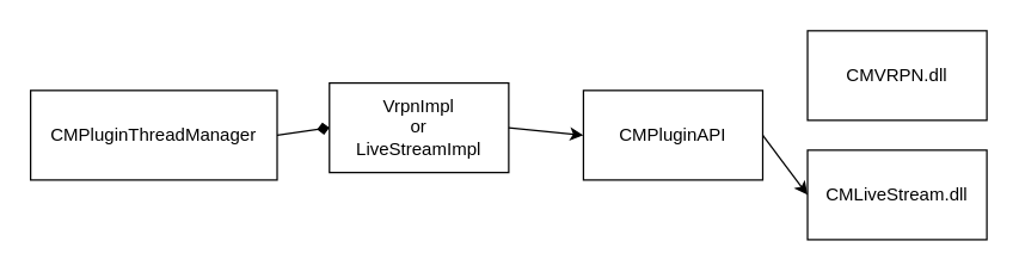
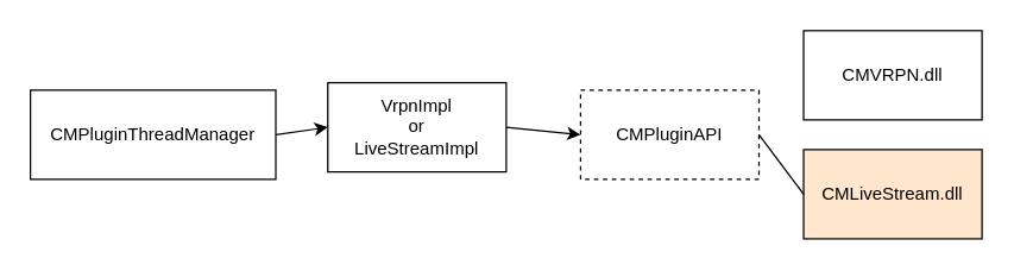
  <mxCell id="0" />
  <mxCell id="1" parent="0" />
- <mxCell id="2" value="CMPluginAPI" style="rounded=0;whiteSpace=wrap;html=1;" parent="1" vertex="1"><mxGeometry x="390" y="60" width="120" height="60" as="geometry" /></mxCell>
+ <mxCell id="2" value="CMPluginAPI" style="rounded=0;whiteSpace=wrap;html=1;dashed=1;" parent="1" vertex="1"><mxGeometry x="390" y="60" width="120" height="60" as="geometry" /></mxCell>
  <mxCell id="3" value="VrpnImpl&lt;br&gt;or&lt;br&gt;LiveStreamImpl" style="rounded=0;whiteSpace=wrap;html=1;" parent="1" vertex="1"><mxGeometry x="220" y="55" width="120" height="60" as="geometry" /></mxCell>
- <mxCell id="4" value="CMLiveStream.dll" style="rounded=0;whiteSpace=wrap;html=1;" parent="1" vertex="1"><mxGeometry x="540" y="100" width="120" height="60" as="geometry" /></mxCell>
+ <mxCell id="4" value="CMLiveStream.dll" style="rounded=0;whiteSpace=wrap;html=1;fillColor=#ffe6cc;" parent="1" vertex="1"><mxGeometry x="540" y="100" width="120" height="60" as="geometry" /></mxCell>
  <mxCell id="5" value="CMPluginThreadManager" style="rounded=0;whiteSpace=wrap;html=1;" parent="1" vertex="1"><mxGeometry x="20" y="60" width="165" height="60" as="geometry" /></mxCell>
  <mxCell id="6" value="CMVRPN.dll" style="rounded=0;whiteSpace=wrap;html=1;" vertex="1" parent="1"><mxGeometry x="540" y="20" width="120" height="60" as="geometry" /></mxCell>
- <mxCell id="7" value="" style="endArrow=diamond;html=1;rounded=0;exitX=1;exitY=0.5;exitDx=0;exitDy=0;entryX=0;entryY=0.5;entryDx=0;entryDy=0;" edge="1" parent="1" source="5" target="3"><mxGeometry width="50" height="50" relative="1" as="geometry"><mxPoint x="200" y="220" as="sourcePoint" /><mxPoint x="250" y="170" as="targetPoint" /></mxGeometry></mxCell>
+ <mxCell id="7" value="" style="endArrow=classic;html=1;rounded=0;exitX=1;exitY=0.5;exitDx=0;exitDy=0;entryX=0;entryY=0.5;entryDx=0;entryDy=0;" edge="1" parent="1" source="5" target="3"><mxGeometry width="50" height="50" relative="1" as="geometry"><mxPoint x="200" y="220" as="sourcePoint" /><mxPoint x="250" y="170" as="targetPoint" /></mxGeometry></mxCell>
  <mxCell id="8" value="" style="endArrow=classic;html=1;rounded=0;exitX=1;exitY=0.5;exitDx=0;exitDy=0;entryX=0;entryY=0.5;entryDx=0;entryDy=0;" edge="1" parent="1" source="3" target="2"><mxGeometry width="50" height="50" relative="1" as="geometry"><mxPoint x="440" y="230" as="sourcePoint" /><mxPoint x="490" y="180" as="targetPoint" /></mxGeometry></mxCell>
- <mxCell id="9" value="" style="endArrow=classic;html=1;rounded=0;exitX=1;exitY=0.5;exitDx=0;exitDy=0;entryX=0;entryY=0.5;entryDx=0;entryDy=0;" edge="1" parent="1" source="2" target="4"><mxGeometry width="50" height="50" relative="1" as="geometry"><mxPoint x="440" y="300" as="sourcePoint" /><mxPoint x="490" y="250" as="targetPoint" /></mxGeometry></mxCell>
+ <mxCell id="9" value="" style="endArrow=none;html=1;rounded=0;exitX=1;exitY=0.5;exitDx=0;exitDy=0;entryX=0;entryY=0.5;entryDx=0;entryDy=0;" edge="1" parent="1" source="2" target="4"><mxGeometry width="50" height="50" relative="1" as="geometry"><mxPoint x="440" y="300" as="sourcePoint" /><mxPoint x="490" y="250" as="targetPoint" /></mxGeometry></mxCell>
